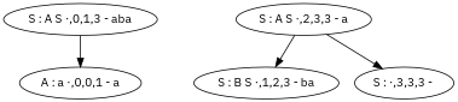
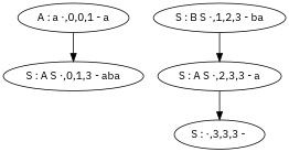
  digraph {
    fontname="IBM Plex Sans"
    node [fontname="IBM Plex Sans"]
    edge [fontname="IBM Plex Sans"]
    n1 [label="S : A S ∙,0,1,3 - aba"]
    n2 [label="A : a ∙,0,0,1 - a"]
    n3 [label="S : B S ∙,1,2,3 - ba"]
    n4 [label="S : A S ∙,2,3,3 - a"]
    n5 [label="S : ∙,3,3,3 - "]
-   n1 -> n2
-   n4 -> n3
+   n2 -> n1
+   n3 -> n4
    n4 -> n5
  }
